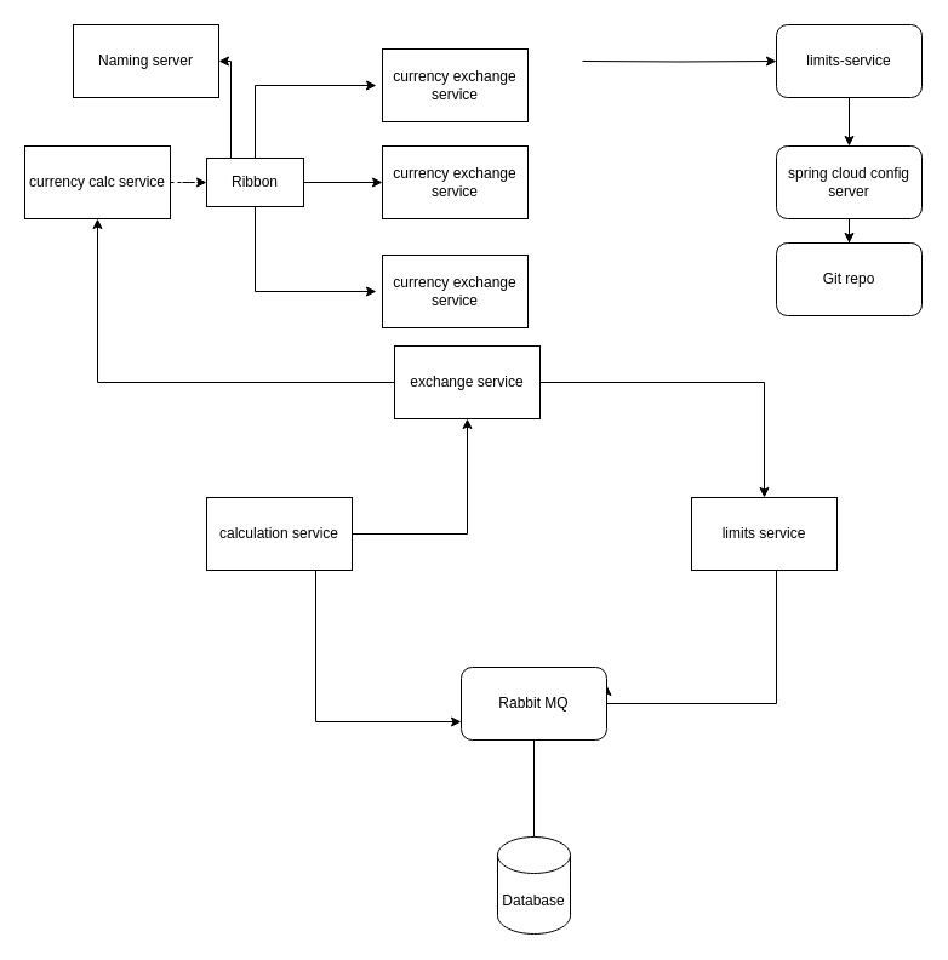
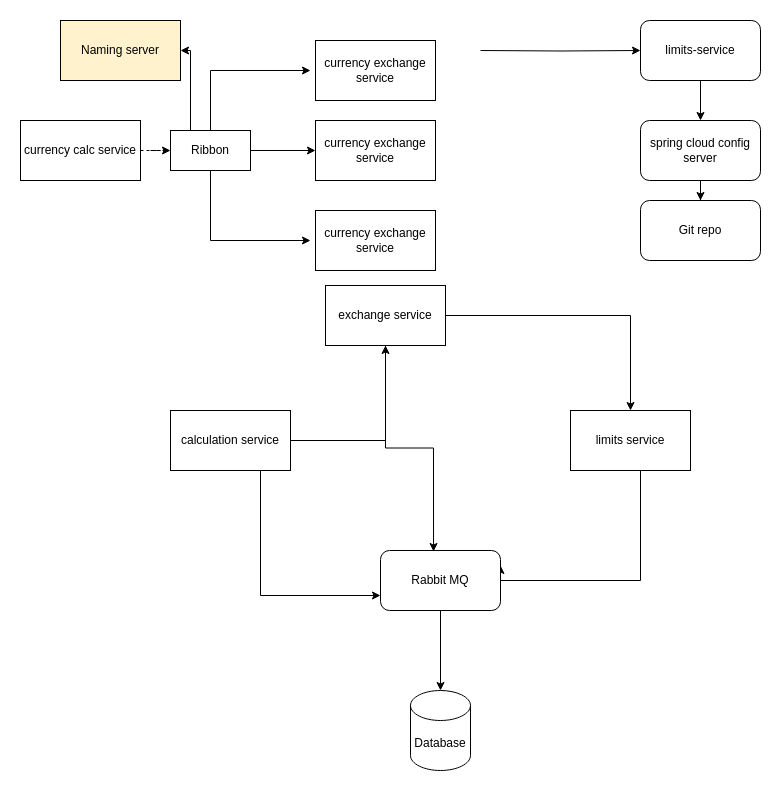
  <mxCell id="0" />
  <mxCell id="1" parent="0" />
  <mxCell id="2" value="" style="edgeStyle=orthogonalEdgeStyle;rounded=0;orthogonalLoop=1;jettySize=auto;html=1;" parent="1" source="3" target="5" edge="1"><mxGeometry relative="1" as="geometry" /></mxCell>
  <mxCell id="3" value="limits-service" style="rounded=1;whiteSpace=wrap;html=1;" parent="1" vertex="1"><mxGeometry x="640" y="20" width="120" height="60" as="geometry" /></mxCell>
  <mxCell id="4" value="" style="edgeStyle=orthogonalEdgeStyle;rounded=0;orthogonalLoop=1;jettySize=auto;html=1;" parent="1" source="5" target="6" edge="1"><mxGeometry relative="1" as="geometry" /></mxCell>
  <mxCell id="5" value="spring cloud config server" style="whiteSpace=wrap;html=1;rounded=1;" parent="1" vertex="1"><mxGeometry x="640" y="120" width="120" height="60" as="geometry" /></mxCell>
  <mxCell id="6" value="Git repo" style="whiteSpace=wrap;html=1;rounded=1;" parent="1" vertex="1"><mxGeometry x="640" y="200" width="120" height="60" as="geometry" /></mxCell>
  <mxCell id="7" value="" style="edgeStyle=orthogonalEdgeStyle;rounded=0;orthogonalLoop=1;jettySize=auto;html=1;dashed=1;" parent="1" source="8" target="17" edge="1"><mxGeometry relative="1" as="geometry" /></mxCell>
  <mxCell id="8" value="currency calc service" style="rounded=0;whiteSpace=wrap;html=1;" parent="1" vertex="1"><mxGeometry x="20" y="120" width="120" height="60" as="geometry" /></mxCell>
  <mxCell id="9" value="" style="edgeStyle=orthogonalEdgeStyle;rounded=0;orthogonalLoop=1;jettySize=auto;html=1;" parent="1" target="3" edge="1"><mxGeometry relative="1" as="geometry"><mxPoint x="480" y="50" as="sourcePoint" /></mxGeometry></mxCell>
  <mxCell id="10" value="currency exchange service" style="whiteSpace=wrap;html=1;rounded=0;" parent="1" vertex="1"><mxGeometry x="315" y="120" width="120" height="60" as="geometry" /></mxCell>
  <mxCell id="11" value="currency exchange service" style="whiteSpace=wrap;html=1;rounded=0;" parent="1" vertex="1"><mxGeometry x="315" y="210" width="120" height="60" as="geometry" /></mxCell>
  <mxCell id="12" value="currency exchange service" style="whiteSpace=wrap;html=1;rounded=0;" parent="1" vertex="1"><mxGeometry x="315" y="40" width="120" height="60" as="geometry" /></mxCell>
  <mxCell id="13" value="" style="edgeStyle=orthogonalEdgeStyle;rounded=0;orthogonalLoop=1;jettySize=auto;html=1;" parent="1" source="17" target="10" edge="1"><mxGeometry relative="1" as="geometry" /></mxCell>
  <mxCell id="14" value="" style="edgeStyle=orthogonalEdgeStyle;rounded=0;orthogonalLoop=1;jettySize=auto;html=1;" parent="1" source="17" edge="1"><mxGeometry relative="1" as="geometry"><mxPoint x="310" y="70" as="targetPoint" /><Array as="points"><mxPoint x="210" y="70" /></Array></mxGeometry></mxCell>
  <mxCell id="15" style="edgeStyle=orthogonalEdgeStyle;rounded=0;orthogonalLoop=1;jettySize=auto;html=1;" parent="1" source="17" edge="1"><mxGeometry relative="1" as="geometry"><mxPoint x="310" y="240" as="targetPoint" /><Array as="points"><mxPoint x="210" y="240" /></Array></mxGeometry></mxCell>
  <mxCell id="16" value="" style="edgeStyle=orthogonalEdgeStyle;rounded=0;orthogonalLoop=1;jettySize=auto;html=1;" parent="1" source="17" target="18" edge="1"><mxGeometry relative="1" as="geometry"><Array as="points"><mxPoint x="190" y="50" /></Array></mxGeometry></mxCell>
  <mxCell id="17" value="Ribbon" style="whiteSpace=wrap;html=1;rounded=0;" parent="1" vertex="1"><mxGeometry x="170" y="130" width="80" height="40" as="geometry" /></mxCell>
- <mxCell id="18" value="Naming server" style="whiteSpace=wrap;html=1;rounded=0;" parent="1" vertex="1"><mxGeometry x="60" y="20" width="120" height="60" as="geometry" /></mxCell>
+ <mxCell id="18" value="Naming server" style="whiteSpace=wrap;html=1;rounded=0;fillColor=#fff2cc;" parent="1" vertex="1"><mxGeometry x="60" y="20" width="120" height="60" as="geometry" /></mxCell>
  <mxCell id="19" value="" style="edgeStyle=orthogonalEdgeStyle;rounded=0;orthogonalLoop=1;jettySize=auto;html=1;" edge="1" parent="1" source="21" target="24"><mxGeometry relative="1" as="geometry" /></mxCell>
  <mxCell id="20" style="edgeStyle=orthogonalEdgeStyle;rounded=0;orthogonalLoop=1;jettySize=auto;html=1;exitX=0.75;exitY=1;exitDx=0;exitDy=0;entryX=0;entryY=0.75;entryDx=0;entryDy=0;" edge="1" parent="1" source="21" target="28"><mxGeometry relative="1" as="geometry" /></mxCell>
  <mxCell id="21" value="calculation service" style="rounded=0;whiteSpace=wrap;html=1;" vertex="1" parent="1"><mxGeometry x="170" y="410" width="120" height="60" as="geometry" /></mxCell>
  <mxCell id="22" value="" style="edgeStyle=orthogonalEdgeStyle;rounded=0;orthogonalLoop=1;jettySize=auto;html=1;" edge="1" parent="1" source="24" target="26"><mxGeometry relative="1" as="geometry" /></mxCell>
- <mxCell id="23" style="edgeStyle=orthogonalEdgeStyle;rounded=0;orthogonalLoop=1;jettySize=auto;html=1;" edge="1" parent="1" source="24" target="8"><mxGeometry relative="1" as="geometry" /></mxCell>
+ <mxCell id="23" style="edgeStyle=orthogonalEdgeStyle;rounded=0;orthogonalLoop=1;jettySize=auto;html=1;entryX=0.442;entryY=0.017;entryDx=0;entryDy=0;entryPerimeter=0;" edge="1" parent="1" source="24" target="28"><mxGeometry relative="1" as="geometry" /></mxCell>
  <mxCell id="24" value="exchange service" style="whiteSpace=wrap;html=1;rounded=0;" vertex="1" parent="1"><mxGeometry x="325" y="285" width="120" height="60" as="geometry" /></mxCell>
  <mxCell id="25" style="edgeStyle=orthogonalEdgeStyle;rounded=0;orthogonalLoop=1;jettySize=auto;html=1;entryX=1;entryY=0.25;entryDx=0;entryDy=0;" edge="1" parent="1" source="26" target="28"><mxGeometry relative="1" as="geometry"><mxPoint x="630" y="580" as="targetPoint" /><Array as="points"><mxPoint x="640" y="580" /><mxPoint x="500" y="580" /></Array></mxGeometry></mxCell>
  <mxCell id="26" value="limits service" style="whiteSpace=wrap;html=1;rounded=0;" vertex="1" parent="1"><mxGeometry x="570" y="410" width="120" height="60" as="geometry" /></mxCell>
- <mxCell id="27" value="" style="edgeStyle=orthogonalEdgeStyle;rounded=0;orthogonalLoop=1;jettySize=auto;html=1;endArrow=none;" edge="1" parent="1" source="28" target="29"><mxGeometry relative="1" as="geometry" /></mxCell>
+ <mxCell id="27" value="" style="edgeStyle=orthogonalEdgeStyle;rounded=0;orthogonalLoop=1;jettySize=auto;html=1;" edge="1" parent="1" source="28" target="29"><mxGeometry relative="1" as="geometry" /></mxCell>
  <mxCell id="28" value="Rabbit MQ" style="rounded=1;whiteSpace=wrap;html=1;" vertex="1" parent="1"><mxGeometry x="380" y="550" width="120" height="60" as="geometry" /></mxCell>
  <mxCell id="29" value="Database" style="shape=cylinder3;whiteSpace=wrap;html=1;boundedLbl=1;backgroundOutline=1;size=15;" vertex="1" parent="1"><mxGeometry x="410" y="690" width="60" height="80" as="geometry" /></mxCell>
